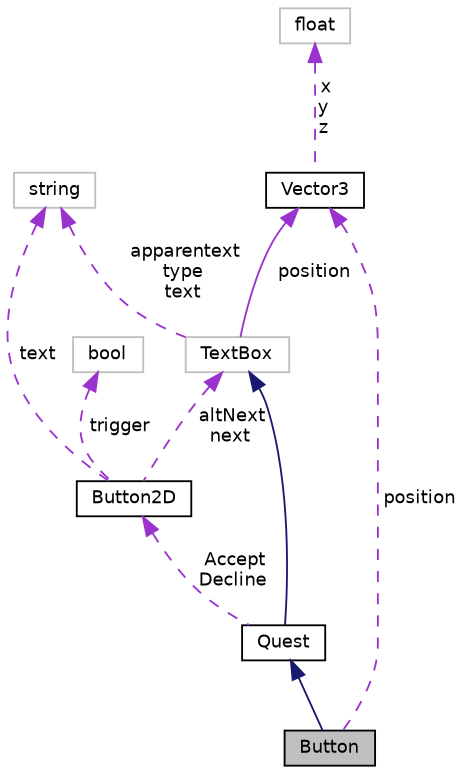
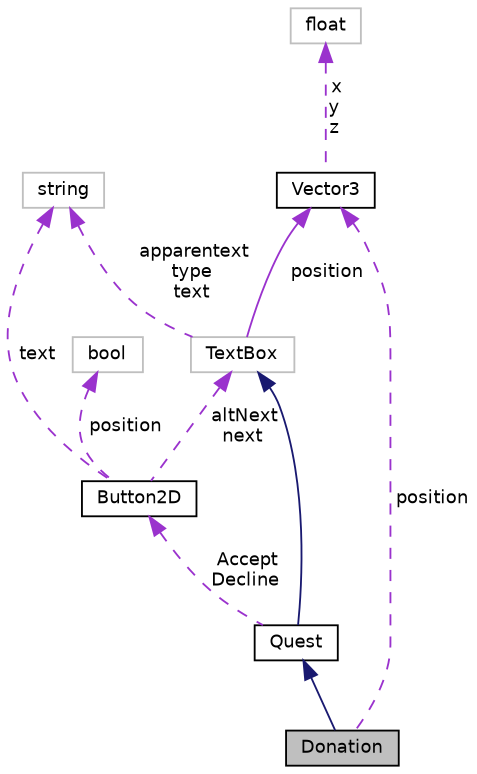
  digraph {
    node [color=black fontname=Helvetica fontsize=10 shape=record]
    edge [color=darkorchid3 dir=back fontname=Helvetica fontsize=10 labelfontname=Helvetica labelfontsize=10 style=dashed]
-   n1 [fillcolor=grey75 fontcolor=black height=0.2 label=Button style=filled width=0.4]
+   n1 [fillcolor=grey75 fontcolor=black height=0.2 label=Donation style=filled width=0.4]
    n2 [height=0.2 label=Quest width=0.4]
    n3 [color=grey75 height=0.2 label=TextBox width=0.4]
    n4 [height=0.2 label=Button2D width=0.4]
    n5 [height=0.2 label=Vector3 width=0.4]
    n6 [color=grey75 height=0.2 label=float width=0.4]
    n7 [color=grey75 height=0.2 label=string width=0.4]
    n8 [color=grey75 height=0.2 label=bool width=0.4]
    n2 -> n1 [color=midnightblue style=solid]
    n3 -> n2 [color=midnightblue style=solid]
    n3 -> n4 [label=" altNext\nnext"]
    n4 -> n2 [label=" Accept\nDecline"]
    n5 -> n1 [label=" position"]
    n5 -> n3 [label=" position" style=solid]
    n6 -> n5 [label=" x\ny\nz"]
    n7 -> n3 [label=" apparentext\ntype\ntext"]
    n7 -> n4 [label=" text"]
-   n8 -> n4 [label=" trigger"]
+   n8 -> n4 [label=" position"]
  }
